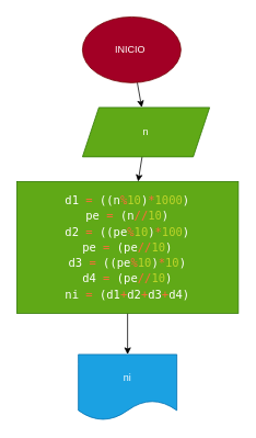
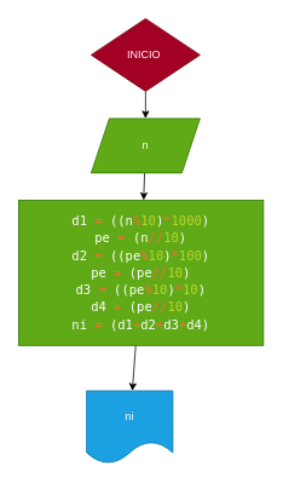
  <mxCell id="0" />
  <mxCell id="1" parent="0" />
  <mxCell id="2" value="" style="edgeStyle=none;html=1;" edge="1" parent="1" source="3" target="5"><mxGeometry relative="1" as="geometry" /></mxCell>
- <mxCell id="3" value="INICIO&amp;nbsp;" style="ellipse;whiteSpace=wrap;html=1;fillColor=#a20025;fontColor=#ffffff;strokeColor=#6F0000;" vertex="1" parent="1"><mxGeometry x="100" y="20" width="120" height="80" as="geometry" /></mxCell>
+ <mxCell id="3" value="INICIO&amp;nbsp;" style="rhombus;whiteSpace=wrap;html=1;fillColor=#a20025;fontColor=#ffffff;strokeColor=#6F0000;" vertex="1" parent="1"><mxGeometry x="100" y="20" width="120" height="80" as="geometry" /></mxCell>
  <mxCell id="4" value="" style="edgeStyle=none;html=1;" edge="1" parent="1" source="5" target="7"><mxGeometry relative="1" as="geometry" /></mxCell>
- <mxCell id="5" value="n" style="shape=parallelogram;perimeter=parallelogramPerimeter;whiteSpace=wrap;html=1;fixedSize=1;fillColor=#60a917;fontColor=#ffffff;strokeColor=#2D7600;" vertex="1" parent="1"><mxGeometry x="100" y="130" width="155" height="60" as="geometry" /></mxCell>
+ <mxCell id="5" value="n" style="shape=parallelogram;perimeter=parallelogramPerimeter;whiteSpace=wrap;html=1;fixedSize=1;fillColor=#60a917;fontColor=#ffffff;strokeColor=#2D7600;" vertex="1" parent="1"><mxGeometry x="100" y="130" width="120" height="60" as="geometry" /></mxCell>
  <mxCell id="6" value="" style="edgeStyle=none;html=1;" edge="1" parent="1" source="7" target="8"><mxGeometry relative="1" as="geometry" /></mxCell>
  <mxCell id="7" value="&lt;div style=&quot;font-family: &amp;quot;Droid Sans Mono&amp;quot;, &amp;quot;monospace&amp;quot;, monospace; font-size: 14px; line-height: 19px;&quot;&gt;&lt;div style=&quot;&quot;&gt;d1 &lt;span style=&quot;color: rgb(255, 106, 56);&quot;&gt;=&lt;/span&gt; ((n&lt;span style=&quot;color: rgb(255, 106, 56);&quot;&gt;%&lt;/span&gt;&lt;span style=&quot;color: rgb(188, 212, 42);&quot;&gt;10&lt;/span&gt;)&lt;span style=&quot;color: rgb(255, 106, 56);&quot;&gt;*&lt;/span&gt;&lt;span style=&quot;color: rgb(188, 212, 42);&quot;&gt;1000&lt;/span&gt;)&lt;/div&gt;&lt;div style=&quot;&quot;&gt;pe &lt;span style=&quot;color: #ff6a38;&quot;&gt;=&lt;/span&gt; (n&lt;span style=&quot;color: #ff6a38;&quot;&gt;//&lt;/span&gt;&lt;span style=&quot;color: #bcd42a;&quot;&gt;10&lt;/span&gt;)&lt;/div&gt;&lt;div style=&quot;&quot;&gt;d2 &lt;span style=&quot;color: #ff6a38;&quot;&gt;=&lt;/span&gt; ((pe&lt;span style=&quot;color: #ff6a38;&quot;&gt;%&lt;/span&gt;&lt;span style=&quot;color: #bcd42a;&quot;&gt;10&lt;/span&gt;)&lt;span style=&quot;color: #ff6a38;&quot;&gt;*&lt;/span&gt;&lt;span style=&quot;color: #bcd42a;&quot;&gt;100&lt;/span&gt;)&lt;/div&gt;&lt;div style=&quot;&quot;&gt;pe &lt;span style=&quot;color: #ff6a38;&quot;&gt;=&lt;/span&gt; (pe&lt;span style=&quot;color: #ff6a38;&quot;&gt;//&lt;/span&gt;&lt;span style=&quot;color: #bcd42a;&quot;&gt;10&lt;/span&gt;)&lt;/div&gt;&lt;div style=&quot;&quot;&gt;d3 &lt;span style=&quot;color: #ff6a38;&quot;&gt;=&lt;/span&gt; ((pe&lt;span style=&quot;color: #ff6a38;&quot;&gt;%&lt;/span&gt;&lt;span style=&quot;color: #bcd42a;&quot;&gt;10&lt;/span&gt;)&lt;span style=&quot;color: #ff6a38;&quot;&gt;*&lt;/span&gt;&lt;span style=&quot;color: #bcd42a;&quot;&gt;10&lt;/span&gt;)&lt;/div&gt;&lt;div style=&quot;&quot;&gt;d4 &lt;span style=&quot;color: #ff6a38;&quot;&gt;=&lt;/span&gt; (pe&lt;span style=&quot;color: #ff6a38;&quot;&gt;//&lt;/span&gt;&lt;span style=&quot;color: #bcd42a;&quot;&gt;10&lt;/span&gt;)&lt;/div&gt;&lt;div style=&quot;&quot;&gt;ni &lt;span style=&quot;color: rgb(255, 106, 56);&quot;&gt;=&lt;/span&gt; (d1&lt;span style=&quot;color: rgb(255, 106, 56);&quot;&gt;+&lt;/span&gt;d2&lt;span style=&quot;color: rgb(255, 106, 56);&quot;&gt;+&lt;/span&gt;d3&lt;span style=&quot;color: rgb(255, 106, 56);&quot;&gt;+&lt;/span&gt;d4)&lt;/div&gt;&lt;/div&gt;" style="rounded=0;whiteSpace=wrap;html=1;fillColor=#60a917;fontColor=#ffffff;strokeColor=#2D7600;" vertex="1" parent="1"><mxGeometry x="20" y="220" width="270" height="160" as="geometry" /></mxCell>
- <mxCell id="8" value="ni" style="shape=document;whiteSpace=wrap;html=1;boundedLbl=1;labelBackgroundColor=none;fillColor=#1ba1e2;fontColor=#ffffff;strokeColor=#006EAF;" vertex="1" parent="1"><mxGeometry x="95" y="430" width="120" height="80" as="geometry" /></mxCell>
+ <mxCell id="8" value="ni" style="shape=document;whiteSpace=wrap;html=1;boundedLbl=1;labelBackgroundColor=none;fillColor=#1ba1e2;fontColor=#ffffff;strokeColor=#006EAF;" vertex="1" parent="1"><mxGeometry x="95" y="430" width="95" height="80" as="geometry" /></mxCell>
